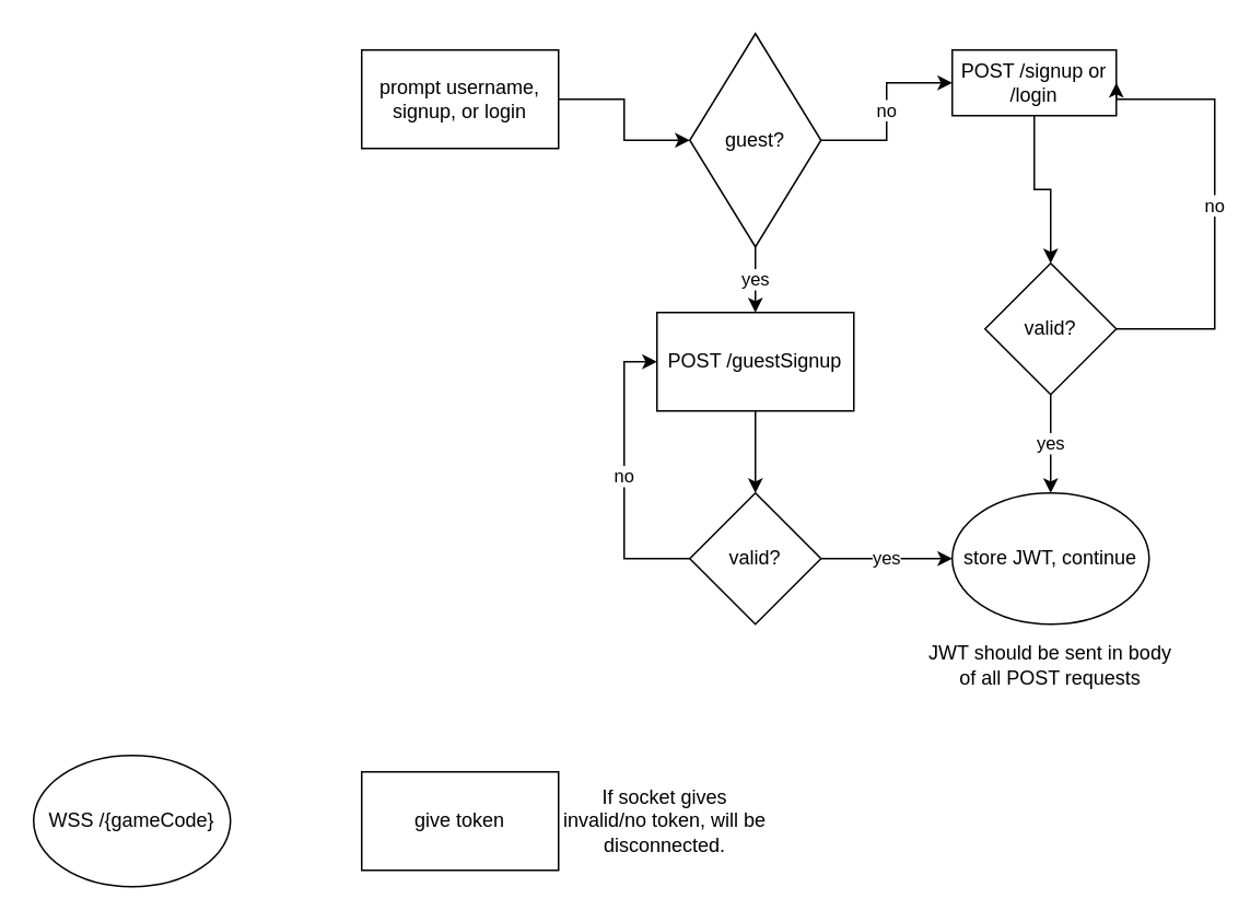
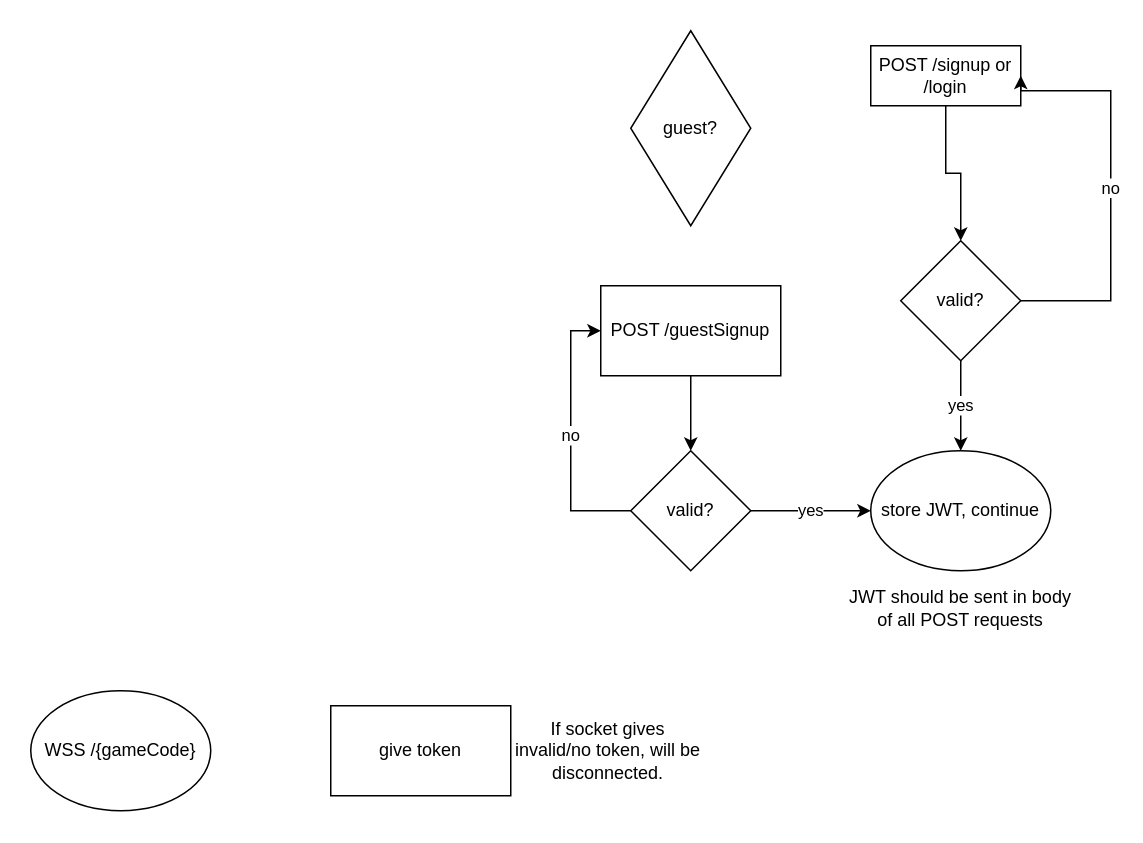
  <mxCell id="0" />
  <mxCell id="1" parent="0" />
- <mxCell id="2" value="" style="edgeStyle=orthogonalEdgeStyle;rounded=0;orthogonalLoop=1;jettySize=auto;html=1;" edge="1" parent="1" source="3" target="6"><mxGeometry relative="1" as="geometry" /></mxCell>
- <mxCell id="3" value="prompt username, signup, or login" style="rounded=0;whiteSpace=wrap;html=1;" vertex="1" parent="1"><mxGeometry x="220" y="30" width="120" height="60" as="geometry" /></mxCell>
- <mxCell id="4" value="no" style="edgeStyle=orthogonalEdgeStyle;rounded=0;orthogonalLoop=1;jettySize=auto;html=1;" edge="1" parent="1" source="6" target="9"><mxGeometry relative="1" as="geometry" /></mxCell>
- <mxCell id="5" value="yes" style="edgeStyle=orthogonalEdgeStyle;rounded=0;orthogonalLoop=1;jettySize=auto;html=1;" edge="1" parent="1" source="6" target="11"><mxGeometry relative="1" as="geometry" /></mxCell>
  <mxCell id="6" value="guest?" style="rhombus;whiteSpace=wrap;html=1;" vertex="1" parent="1"><mxGeometry x="420" y="20" width="80" height="130" as="geometry" /></mxCell>
  <mxCell id="7" value="" style="edgeStyle=orthogonalEdgeStyle;rounded=0;orthogonalLoop=1;jettySize=auto;html=1;" edge="1" parent="1" source="9" target="17"><mxGeometry relative="1" as="geometry" /></mxCell>
  <mxCell id="8" value="yes" style="edgeStyle=orthogonalEdgeStyle;rounded=0;orthogonalLoop=1;jettySize=auto;html=1;entryX=0.5;entryY=0;entryDx=0;entryDy=0;exitX=0.5;exitY=1;exitDx=0;exitDy=0;" edge="1" parent="1" source="17" target="15"><mxGeometry relative="1" as="geometry" /></mxCell>
  <mxCell id="9" value="POST /signup or /login" style="rounded=0;whiteSpace=wrap;html=1;" vertex="1" parent="1"><mxGeometry x="580" y="30" width="100" height="40" as="geometry" /></mxCell>
  <mxCell id="10" value="" style="edgeStyle=orthogonalEdgeStyle;rounded=0;orthogonalLoop=1;jettySize=auto;html=1;" edge="1" parent="1" source="11" target="14"><mxGeometry relative="1" as="geometry" /></mxCell>
  <mxCell id="11" value="POST /guestSignup" style="whiteSpace=wrap;html=1;" vertex="1" parent="1"><mxGeometry x="400" y="190" width="120" height="60" as="geometry" /></mxCell>
  <mxCell id="12" value="yes" style="edgeStyle=orthogonalEdgeStyle;rounded=0;orthogonalLoop=1;jettySize=auto;html=1;" edge="1" parent="1" source="14" target="15"><mxGeometry relative="1" as="geometry" /></mxCell>
  <mxCell id="13" value="no" style="edgeStyle=orthogonalEdgeStyle;rounded=0;orthogonalLoop=1;jettySize=auto;html=1;entryX=0;entryY=0.5;entryDx=0;entryDy=0;exitX=0;exitY=0.5;exitDx=0;exitDy=0;" edge="1" parent="1" source="14" target="11"><mxGeometry relative="1" as="geometry" /></mxCell>
  <mxCell id="14" value="valid?" style="rhombus;whiteSpace=wrap;html=1;" vertex="1" parent="1"><mxGeometry x="420" y="300" width="80" height="80" as="geometry" /></mxCell>
  <mxCell id="15" value="store JWT, continue" style="ellipse;whiteSpace=wrap;html=1;" vertex="1" parent="1"><mxGeometry x="580" y="300" width="120" height="80" as="geometry" /></mxCell>
  <mxCell id="16" value="no" style="edgeStyle=orthogonalEdgeStyle;rounded=0;orthogonalLoop=1;jettySize=auto;html=1;entryX=1;entryY=0.5;entryDx=0;entryDy=0;exitX=1;exitY=0.5;exitDx=0;exitDy=0;" edge="1" parent="1" source="17" target="9"><mxGeometry relative="1" as="geometry"><Array as="points"><mxPoint x="740" y="200" /><mxPoint x="740" y="60" /></Array></mxGeometry></mxCell>
  <mxCell id="17" value="valid?" style="rhombus;whiteSpace=wrap;html=1;" vertex="1" parent="1"><mxGeometry x="600" y="160" width="80" height="80" as="geometry" /></mxCell>
  <mxCell id="18" value="JWT should be sent in body of all POST requests" style="text;html=1;strokeColor=none;fillColor=none;align=center;verticalAlign=middle;whiteSpace=wrap;rounded=0;" vertex="1" parent="1"><mxGeometry x="560" y="390" width="160" height="30" as="geometry" /></mxCell>
  <mxCell id="19" value="WSS /{gameCode}" style="ellipse;whiteSpace=wrap;html=1;" vertex="1" parent="1"><mxGeometry x="20" y="460" width="120" height="80" as="geometry" /></mxCell>
  <mxCell id="20" value="give token" style="rounded=0;whiteSpace=wrap;html=1;" vertex="1" parent="1"><mxGeometry x="220" y="470" width="120" height="60" as="geometry" /></mxCell>
  <mxCell id="21" value="If socket gives invalid/no token, will be disconnected." style="text;html=1;strokeColor=none;fillColor=none;align=center;verticalAlign=middle;whiteSpace=wrap;rounded=0;" vertex="1" parent="1"><mxGeometry x="340" y="470" width="130" height="60" as="geometry" /></mxCell>
